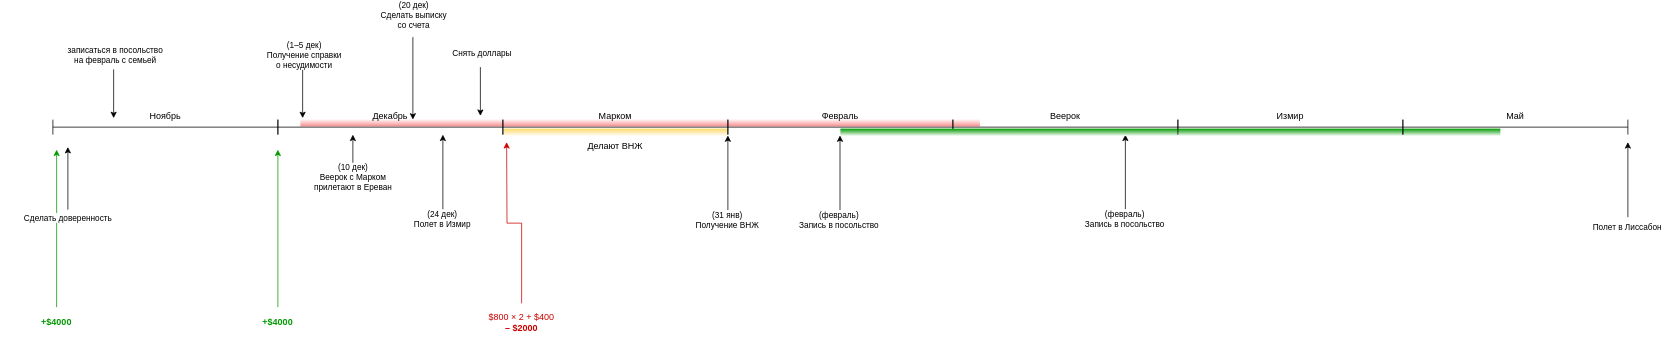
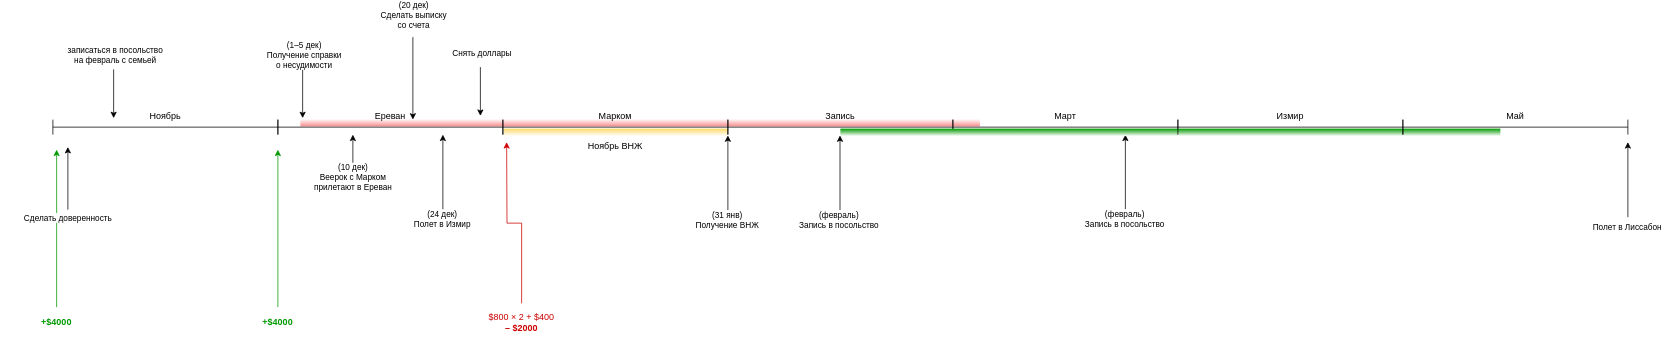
  <mxCell id="0" />
  <mxCell id="1" parent="0" />
  <mxCell id="2" value="" style="rounded=0;whiteSpace=wrap;html=1;fillColor=#F88D8D;strokeColor=none;gradientColor=#FFFFFF;gradientDirection=north;" vertex="1" parent="1"><mxGeometry x="400" y="129" width="906" height="10" as="geometry" /></mxCell>
  <mxCell id="3" value="" style="rounded=0;whiteSpace=wrap;html=1;fillColor=#FFFFFF;strokeColor=none;gradientColor=#FFD966;direction=west;" vertex="1" parent="1"><mxGeometry x="671" y="142" width="299" height="10" as="geometry" /></mxCell>
  <mxCell id="4" value="" style="group" vertex="1" connectable="0" parent="1"><mxGeometry x="670" y="130" width="300" height="20" as="geometry" /></mxCell>
  <mxCell id="5" value="" style="endArrow=none;html=1;rounded=0;" edge="1" parent="4"><mxGeometry width="50" height="50" relative="1" as="geometry"><mxPoint y="10" as="sourcePoint" /><mxPoint x="300" y="10" as="targetPoint" /></mxGeometry></mxCell>
  <mxCell id="6" value="" style="endArrow=none;html=1;rounded=0;" edge="1" parent="4"><mxGeometry width="50" height="50" relative="1" as="geometry"><mxPoint y="20" as="sourcePoint" /><mxPoint as="targetPoint" /></mxGeometry></mxCell>
  <mxCell id="7" value="" style="endArrow=none;html=1;rounded=0;" edge="1" parent="4"><mxGeometry width="50" height="50" relative="1" as="geometry"><mxPoint x="300" y="20" as="sourcePoint" /><mxPoint x="300" as="targetPoint" /></mxGeometry></mxCell>
  <mxCell id="8" value="" style="group" vertex="1" connectable="0" parent="1"><mxGeometry x="1270" y="130" width="300" height="20" as="geometry" /></mxCell>
  <mxCell id="9" value="" style="endArrow=none;html=1;rounded=0;" edge="1" parent="8"><mxGeometry width="50" height="50" relative="1" as="geometry"><mxPoint y="10" as="sourcePoint" /><mxPoint x="300" y="10" as="targetPoint" /></mxGeometry></mxCell>
  <mxCell id="10" value="" style="endArrow=none;html=1;rounded=0;" edge="1" parent="8"><mxGeometry width="50" height="50" relative="1" as="geometry"><mxPoint y="20" as="sourcePoint" /><mxPoint as="targetPoint" /></mxGeometry></mxCell>
  <mxCell id="11" value="" style="endArrow=none;html=1;rounded=0;" edge="1" parent="8"><mxGeometry width="50" height="50" relative="1" as="geometry"><mxPoint x="300" y="20" as="sourcePoint" /><mxPoint x="300" as="targetPoint" /></mxGeometry></mxCell>
  <mxCell id="12" value="" style="group" vertex="1" connectable="0" parent="1"><mxGeometry x="70" y="130" width="300" height="20" as="geometry" /></mxCell>
  <mxCell id="13" value="" style="endArrow=none;html=1;rounded=0;" edge="1" parent="12"><mxGeometry width="50" height="50" relative="1" as="geometry"><mxPoint y="10" as="sourcePoint" /><mxPoint x="300" y="10" as="targetPoint" /></mxGeometry></mxCell>
  <mxCell id="14" value="" style="endArrow=none;html=1;rounded=0;" edge="1" parent="12"><mxGeometry width="50" height="50" relative="1" as="geometry"><mxPoint y="20" as="sourcePoint" /><mxPoint as="targetPoint" /></mxGeometry></mxCell>
  <mxCell id="15" value="" style="endArrow=none;html=1;rounded=0;" edge="1" parent="12"><mxGeometry width="50" height="50" relative="1" as="geometry"><mxPoint x="300" y="20" as="sourcePoint" /><mxPoint x="300" as="targetPoint" /></mxGeometry></mxCell>
  <mxCell id="16" value="" style="group" vertex="1" connectable="0" parent="1"><mxGeometry x="370" y="130" width="300" height="20" as="geometry" /></mxCell>
  <mxCell id="17" value="" style="endArrow=none;html=1;rounded=0;" edge="1" parent="16"><mxGeometry width="50" height="50" relative="1" as="geometry"><mxPoint y="10" as="sourcePoint" /><mxPoint x="300" y="10" as="targetPoint" /></mxGeometry></mxCell>
  <mxCell id="18" value="" style="endArrow=none;html=1;rounded=0;" edge="1" parent="16"><mxGeometry width="50" height="50" relative="1" as="geometry"><mxPoint y="20" as="sourcePoint" /><mxPoint as="targetPoint" /></mxGeometry></mxCell>
  <mxCell id="19" value="" style="endArrow=none;html=1;rounded=0;" edge="1" parent="16"><mxGeometry width="50" height="50" relative="1" as="geometry"><mxPoint x="300" y="20" as="sourcePoint" /><mxPoint x="300" as="targetPoint" /></mxGeometry></mxCell>
  <mxCell id="20" value="Ноябрь" style="text;html=1;strokeColor=none;fillColor=none;align=center;verticalAlign=middle;whiteSpace=wrap;rounded=0;" vertex="1" parent="1"><mxGeometry x="190" y="110" width="60" height="30" as="geometry" /></mxCell>
- <mxCell id="21" value="Декабрь" style="text;html=1;strokeColor=none;fillColor=none;align=center;verticalAlign=middle;whiteSpace=wrap;rounded=0;" vertex="1" parent="1"><mxGeometry x="490" y="110" width="60" height="30" as="geometry" /></mxCell>
+ <mxCell id="21" value="Ереван" style="text;html=1;strokeColor=none;fillColor=none;align=center;verticalAlign=middle;whiteSpace=wrap;rounded=0;" vertex="1" parent="1"><mxGeometry x="490" y="110" width="60" height="30" as="geometry" /></mxCell>
  <mxCell id="22" value="Марком" style="text;html=1;strokeColor=none;fillColor=none;align=center;verticalAlign=middle;whiteSpace=wrap;rounded=0;" vertex="1" parent="1"><mxGeometry x="790" y="110" width="60" height="30" as="geometry" /></mxCell>
  <mxCell id="23" value="" style="endArrow=classic;html=1;rounded=0;" edge="1" parent="1"><mxGeometry width="50" height="50" relative="1" as="geometry"><mxPoint x="470" y="190" as="sourcePoint" /><mxPoint x="470" y="150" as="targetPoint" /></mxGeometry></mxCell>
  <mxCell id="24" value="(10 дек)&lt;br&gt;Веерок с Марком&lt;br&gt;прилетают в Ереван" style="edgeLabel;html=1;align=center;verticalAlign=middle;resizable=0;points=[];" vertex="1" connectable="0" parent="23"><mxGeometry x="-0.61" y="1" relative="1" as="geometry"><mxPoint y="24" as="offset" /></mxGeometry></mxCell>
  <mxCell id="25" value="" style="endArrow=classic;html=1;rounded=0;" edge="1" parent="1"><mxGeometry width="50" height="50" relative="1" as="geometry"><mxPoint x="550" y="20" as="sourcePoint" /><mxPoint x="550" y="130" as="targetPoint" /></mxGeometry></mxCell>
  <mxCell id="26" value="(20 дек)&lt;br&gt;Сделать выписку&lt;br&gt;со счета" style="edgeLabel;html=1;align=center;verticalAlign=middle;resizable=0;points=[];" vertex="1" connectable="0" parent="25"><mxGeometry x="-0.61" y="1" relative="1" as="geometry"><mxPoint x="-1" y="-51" as="offset" /></mxGeometry></mxCell>
  <mxCell id="27" value="" style="endArrow=classic;html=1;rounded=0;" edge="1" parent="1"><mxGeometry width="50" height="50" relative="1" as="geometry"><mxPoint x="590" y="250" as="sourcePoint" /><mxPoint x="590" y="150" as="targetPoint" /></mxGeometry></mxCell>
  <mxCell id="28" value="(24 дек)&lt;br&gt;Полет в Измир" style="edgeLabel;html=1;align=center;verticalAlign=middle;resizable=0;points=[];" vertex="1" connectable="0" parent="27"><mxGeometry x="-0.61" y="1" relative="1" as="geometry"><mxPoint x="-1" y="32" as="offset" /></mxGeometry></mxCell>
- <mxCell id="29" value="Делают ВНЖ" style="text;html=1;strokeColor=none;fillColor=none;align=center;verticalAlign=middle;whiteSpace=wrap;rounded=0;" vertex="1" parent="1"><mxGeometry x="760" y="151" width="120" height="30" as="geometry" /></mxCell>
+ <mxCell id="29" value="Ноябрь ВНЖ" style="text;html=1;strokeColor=none;fillColor=none;align=center;verticalAlign=middle;whiteSpace=wrap;rounded=0;" vertex="1" parent="1"><mxGeometry x="760" y="151" width="120" height="30" as="geometry" /></mxCell>
  <mxCell id="30" value="" style="endArrow=classic;html=1;rounded=0;" edge="1" parent="1"><mxGeometry width="50" height="50" relative="1" as="geometry"><mxPoint x="403" y="63" as="sourcePoint" /><mxPoint x="403" y="128" as="targetPoint" /></mxGeometry></mxCell>
  <mxCell id="31" value="(1–5 дек)&lt;br&gt;Получение справки&lt;br&gt;о несудимости" style="edgeLabel;html=1;align=center;verticalAlign=middle;resizable=0;points=[];" vertex="1" connectable="0" parent="30"><mxGeometry x="-0.61" y="1" relative="1" as="geometry"><mxPoint y="-33" as="offset" /></mxGeometry></mxCell>
  <mxCell id="32" value="" style="group" vertex="1" connectable="0" parent="1"><mxGeometry x="970" y="130" width="300" height="20" as="geometry" /></mxCell>
  <mxCell id="33" value="" style="endArrow=none;html=1;rounded=0;" edge="1" parent="32"><mxGeometry width="50" height="50" relative="1" as="geometry"><mxPoint y="10" as="sourcePoint" /><mxPoint x="300" y="10" as="targetPoint" /></mxGeometry></mxCell>
  <mxCell id="34" value="" style="endArrow=none;html=1;rounded=0;" edge="1" parent="32"><mxGeometry width="50" height="50" relative="1" as="geometry"><mxPoint y="20" as="sourcePoint" /><mxPoint as="targetPoint" /></mxGeometry></mxCell>
  <mxCell id="35" value="" style="endArrow=none;html=1;rounded=0;" edge="1" parent="32"><mxGeometry width="50" height="50" relative="1" as="geometry"><mxPoint x="300" y="20" as="sourcePoint" /><mxPoint x="300" as="targetPoint" /></mxGeometry></mxCell>
- <mxCell id="36" value="Февраль" style="text;html=1;strokeColor=none;fillColor=none;align=center;verticalAlign=middle;whiteSpace=wrap;rounded=0;" vertex="1" parent="1"><mxGeometry x="1090" y="110" width="60" height="30" as="geometry" /></mxCell>
+ <mxCell id="36" value="Запись" style="text;html=1;strokeColor=none;fillColor=none;align=center;verticalAlign=middle;whiteSpace=wrap;rounded=0;" vertex="1" parent="1"><mxGeometry x="1090" y="110" width="60" height="30" as="geometry" /></mxCell>
  <mxCell id="37" value="" style="endArrow=classic;html=1;rounded=0;" edge="1" parent="1"><mxGeometry width="50" height="50" relative="1" as="geometry"><mxPoint x="1119.5" y="251" as="sourcePoint" /><mxPoint x="1119.5" y="151" as="targetPoint" /></mxGeometry></mxCell>
  <mxCell id="38" value="(февраль)&lt;br&gt;Запись в посольство" style="edgeLabel;html=1;align=center;verticalAlign=middle;resizable=0;points=[];" vertex="1" connectable="0" parent="37"><mxGeometry x="-0.61" y="1" relative="1" as="geometry"><mxPoint x="-1" y="32" as="offset" /></mxGeometry></mxCell>
  <mxCell id="39" value="" style="endArrow=classic;html=1;rounded=0;" edge="1" parent="1"><mxGeometry width="50" height="50" relative="1" as="geometry"><mxPoint x="970" y="251" as="sourcePoint" /><mxPoint x="970" y="151" as="targetPoint" /></mxGeometry></mxCell>
  <mxCell id="40" value="(31 янв)&lt;br&gt;Получение ВНЖ" style="edgeLabel;html=1;align=center;verticalAlign=middle;resizable=0;points=[];" vertex="1" connectable="0" parent="39"><mxGeometry x="-0.61" y="1" relative="1" as="geometry"><mxPoint x="-1" y="32" as="offset" /></mxGeometry></mxCell>
  <mxCell id="41" style="edgeStyle=orthogonalEdgeStyle;rounded=0;orthogonalLoop=1;jettySize=auto;html=1;fontColor=#CC0000;strokeColor=#CC0000;" edge="1" parent="1" source="42"><mxGeometry relative="1" as="geometry"><mxPoint x="675" y="160" as="targetPoint" /></mxGeometry></mxCell>
  <mxCell id="42" value="$800 × 2 +&amp;nbsp;$400&lt;br&gt;&lt;b&gt;– $2000&lt;/b&gt;" style="text;html=1;strokeColor=none;fillColor=none;align=center;verticalAlign=middle;whiteSpace=wrap;rounded=0;fontColor=#CC0000;" vertex="1" parent="1"><mxGeometry x="640" y="375" width="110" height="50" as="geometry" /></mxCell>
  <mxCell id="43" style="edgeStyle=orthogonalEdgeStyle;rounded=0;orthogonalLoop=1;jettySize=auto;html=1;strokeColor=#009900;fontColor=#009900;" edge="1" parent="1" source="44"><mxGeometry relative="1" as="geometry"><mxPoint x="75" y="170" as="targetPoint" /></mxGeometry></mxCell>
  <mxCell id="44" value="+$4000" style="text;html=1;strokeColor=none;fillColor=none;align=center;verticalAlign=middle;whiteSpace=wrap;rounded=0;fontColor=#009900;fontStyle=1" vertex="1" parent="1"><mxGeometry x="20" y="380" width="110" height="40" as="geometry" /></mxCell>
  <mxCell id="45" style="edgeStyle=orthogonalEdgeStyle;rounded=0;orthogonalLoop=1;jettySize=auto;html=1;strokeColor=#009900;fontColor=#009900;" edge="1" parent="1" source="46"><mxGeometry relative="1" as="geometry"><mxPoint x="370" y="170" as="targetPoint" /></mxGeometry></mxCell>
  <mxCell id="46" value="+$4000" style="text;html=1;strokeColor=none;fillColor=none;align=center;verticalAlign=middle;whiteSpace=wrap;rounded=0;fontColor=#009900;fontStyle=1" vertex="1" parent="1"><mxGeometry x="315" y="380" width="110" height="40" as="geometry" /></mxCell>
- <mxCell id="47" value="Веерок" style="text;html=1;strokeColor=none;fillColor=none;align=center;verticalAlign=middle;whiteSpace=wrap;rounded=0;" vertex="1" parent="1"><mxGeometry x="1390" y="110" width="60" height="30" as="geometry" /></mxCell>
+ <mxCell id="47" value="Март" style="text;html=1;strokeColor=none;fillColor=none;align=center;verticalAlign=middle;whiteSpace=wrap;rounded=0;" vertex="1" parent="1"><mxGeometry x="1390" y="110" width="60" height="30" as="geometry" /></mxCell>
  <mxCell id="48" value="" style="endArrow=classic;html=1;rounded=0;" edge="1" parent="1"><mxGeometry width="50" height="50" relative="1" as="geometry"><mxPoint x="1500" y="250" as="sourcePoint" /><mxPoint x="1500" y="150" as="targetPoint" /></mxGeometry></mxCell>
  <mxCell id="49" value="(февраль)&lt;br&gt;Запись в посольство" style="edgeLabel;html=1;align=center;verticalAlign=middle;resizable=0;points=[];" vertex="1" connectable="0" parent="48"><mxGeometry x="-0.61" y="1" relative="1" as="geometry"><mxPoint x="-1" y="32" as="offset" /></mxGeometry></mxCell>
  <mxCell id="50" value="" style="rounded=0;whiteSpace=wrap;html=1;fillColor=#FFFFFF;strokeColor=none;gradientColor=#009900;direction=west;" vertex="1" parent="1"><mxGeometry x="1120" y="142" width="880" height="10" as="geometry" /></mxCell>
  <mxCell id="51" value="" style="group" vertex="1" connectable="0" parent="1"><mxGeometry x="1570" y="130" width="300" height="20" as="geometry" /></mxCell>
  <mxCell id="52" value="" style="endArrow=none;html=1;rounded=0;" edge="1" parent="51"><mxGeometry width="50" height="50" relative="1" as="geometry"><mxPoint y="10" as="sourcePoint" /><mxPoint x="300" y="10" as="targetPoint" /></mxGeometry></mxCell>
  <mxCell id="53" value="" style="endArrow=none;html=1;rounded=0;" edge="1" parent="51"><mxGeometry width="50" height="50" relative="1" as="geometry"><mxPoint y="20" as="sourcePoint" /><mxPoint as="targetPoint" /></mxGeometry></mxCell>
  <mxCell id="54" value="" style="endArrow=none;html=1;rounded=0;" edge="1" parent="51"><mxGeometry width="50" height="50" relative="1" as="geometry"><mxPoint x="300" y="20" as="sourcePoint" /><mxPoint x="300" as="targetPoint" /></mxGeometry></mxCell>
  <mxCell id="55" value="Измир" style="text;html=1;strokeColor=none;fillColor=none;align=center;verticalAlign=middle;whiteSpace=wrap;rounded=0;" vertex="1" parent="1"><mxGeometry x="1690" y="110" width="60" height="30" as="geometry" /></mxCell>
  <mxCell id="56" value="" style="group" vertex="1" connectable="0" parent="1"><mxGeometry x="1870" y="130" width="300" height="20" as="geometry" /></mxCell>
  <mxCell id="57" value="" style="endArrow=none;html=1;rounded=0;" edge="1" parent="56"><mxGeometry width="50" height="50" relative="1" as="geometry"><mxPoint y="10" as="sourcePoint" /><mxPoint x="300" y="10" as="targetPoint" /></mxGeometry></mxCell>
  <mxCell id="58" value="" style="endArrow=none;html=1;rounded=0;" edge="1" parent="56"><mxGeometry width="50" height="50" relative="1" as="geometry"><mxPoint y="20" as="sourcePoint" /><mxPoint as="targetPoint" /></mxGeometry></mxCell>
  <mxCell id="59" value="" style="endArrow=none;html=1;rounded=0;" edge="1" parent="56"><mxGeometry width="50" height="50" relative="1" as="geometry"><mxPoint x="300" y="20" as="sourcePoint" /><mxPoint x="300" as="targetPoint" /></mxGeometry></mxCell>
  <mxCell id="60" value="Май" style="text;html=1;strokeColor=none;fillColor=none;align=center;verticalAlign=middle;whiteSpace=wrap;rounded=0;" vertex="1" parent="1"><mxGeometry x="1990" y="110" width="60" height="30" as="geometry" /></mxCell>
  <mxCell id="61" value="" style="endArrow=classic;html=1;rounded=0;" edge="1" parent="1"><mxGeometry width="50" height="50" relative="1" as="geometry"><mxPoint x="2170" y="260" as="sourcePoint" /><mxPoint x="2170" y="160" as="targetPoint" /></mxGeometry></mxCell>
  <mxCell id="62" value="Полет в Лиссабон" style="edgeLabel;html=1;align=center;verticalAlign=middle;resizable=0;points=[];" vertex="1" connectable="0" parent="61"><mxGeometry x="-0.61" y="1" relative="1" as="geometry"><mxPoint x="-1" y="32" as="offset" /></mxGeometry></mxCell>
  <mxCell id="63" value="" style="endArrow=classic;html=1;rounded=0;" edge="1" parent="1"><mxGeometry width="50" height="50" relative="1" as="geometry"><mxPoint x="151" y="63" as="sourcePoint" /><mxPoint x="151" y="128" as="targetPoint" /></mxGeometry></mxCell>
  <mxCell id="64" value="записаться в посольство&lt;br&gt;на февраль с семьей" style="edgeLabel;html=1;align=center;verticalAlign=middle;resizable=0;points=[];" vertex="1" connectable="0" parent="63"><mxGeometry x="-0.61" y="1" relative="1" as="geometry"><mxPoint y="-33" as="offset" /></mxGeometry></mxCell>
  <mxCell id="65" value="" style="endArrow=classic;html=1;rounded=0;" edge="1" parent="1"><mxGeometry width="50" height="50" relative="1" as="geometry"><mxPoint x="640" y="60" as="sourcePoint" /><mxPoint x="640" y="125" as="targetPoint" /></mxGeometry></mxCell>
  <mxCell id="66" value="Снять доллары" style="edgeLabel;html=1;align=center;verticalAlign=middle;resizable=0;points=[];" vertex="1" connectable="0" parent="65"><mxGeometry x="-0.61" y="1" relative="1" as="geometry"><mxPoint y="-33" as="offset" /></mxGeometry></mxCell>
  <mxCell id="67" value="" style="endArrow=classic;html=1;rounded=0;" edge="1" parent="1"><mxGeometry width="50" height="50" relative="1" as="geometry"><mxPoint x="90" y="250" as="sourcePoint" /><mxPoint x="90" y="166.5" as="targetPoint" /></mxGeometry></mxCell>
  <mxCell id="68" value="Сделать доверенность" style="edgeLabel;html=1;align=center;verticalAlign=middle;resizable=0;points=[];" vertex="1" connectable="0" parent="67"><mxGeometry x="-0.61" y="1" relative="1" as="geometry"><mxPoint y="26" as="offset" /></mxGeometry></mxCell>
